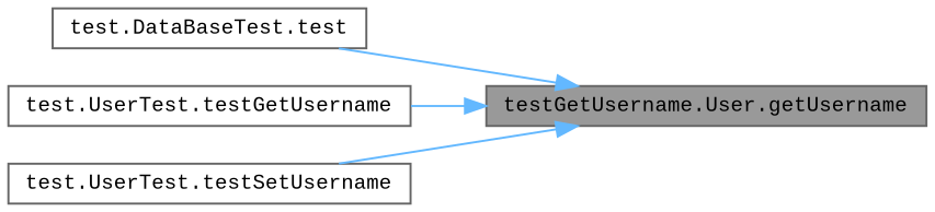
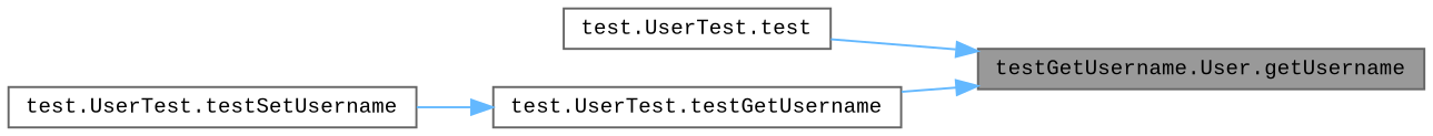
  digraph {
    fontname="Liberation Mono"
    rankdir=RL
    node [color=grey40 fillcolor=white fontname="Liberation Mono" fontsize=10 shape=box style=filled]
    edge [color=steelblue1 dir=back fontname="Liberation Mono" fontsize=10 labelfontname=Helvetica labelfontsize=10 style=solid]
    n1 [color=gray40 fillcolor=grey60 fontcolor=black height=0.2 label="testGetUsername.User.getUsername" width=0.4]
-   n2 [height=0.2 label="test.DataBaseTest.test" width=0.4]
+   n2 [height=0.2 label="test.UserTest.test" width=0.4]
    n3 [height=0.2 label="test.UserTest.testGetUsername" width=0.4]
    n4 [height=0.2 label="test.UserTest.testSetUsername" width=0.4]
    n1 -> n2
    n1 -> n3
-   n1 -> n4
+   n3 -> n4
  }
